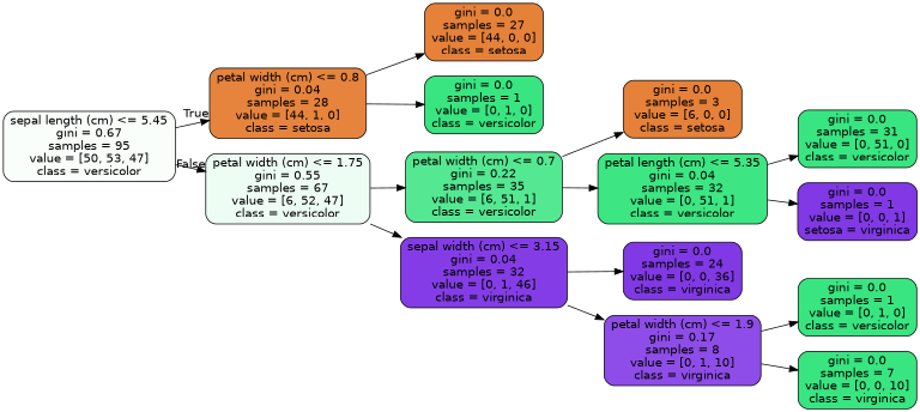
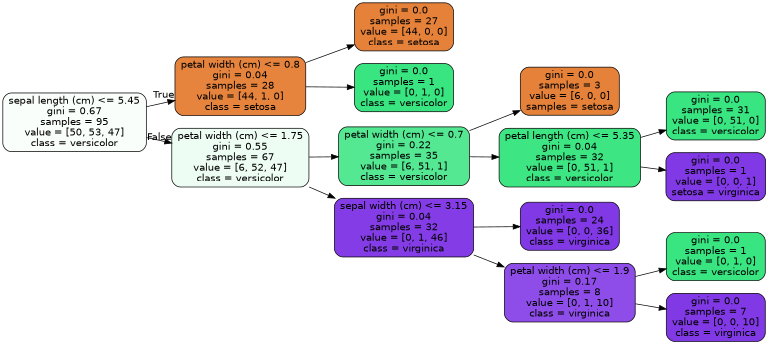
  digraph {
    rankdir=LR
    node [color=black fillcolor="#39e581" fontname=helvetica shape=box style="filled, rounded"]
    edge [fontname=helvetica]
    n1 [fillcolor="#f9fefb" label="sepal length (cm) <= 5.45\ngini = 0.67\nsamples = 95\nvalue = [50, 53, 47]\nclass = versicolor"]
    n2 [fillcolor="#e6843d" label="petal width (cm) <= 0.8\ngini = 0.04\nsamples = 28\nvalue = [44, 1, 0]\nclass = setosa"]
    n3 [fillcolor="#eefdf4" label="petal width (cm) <= 1.75\ngini = 0.55\nsamples = 67\nvalue = [6, 52, 47]\nclass = versicolor"]
    n4 [fillcolor="#e58139" label="gini = 0.0\nsamples = 27\nvalue = [44, 0, 0]\nclass = setosa"]
    n5 [label="gini = 0.0\nsamples = 1\nvalue = [0, 1, 0]\nclass = versicolor"]
    n6 [fillcolor="#54e892" label="petal width (cm) <= 0.7\ngini = 0.22\nsamples = 35\nvalue = [6, 51, 1]\nclass = versicolor"]
    n7 [fillcolor="#843de6" label="sepal width (cm) <= 3.15\ngini = 0.04\nsamples = 32\nvalue = [0, 1, 46]\nclass = virginica"]
-   n8 [fillcolor="#e58139" label="gini = 0.0\nsamples = 3\nvalue = [6, 0, 0]\nclass = setosa"]
+   n8 [fillcolor="#e58139" label="gini = 0.0\nsamples = 3\nvalue = [6, 0, 0]\nsamples = setosa"]
    n9 [fillcolor="#3de683" label="petal length (cm) <= 5.35\ngini = 0.04\nsamples = 32\nvalue = [0, 51, 1]\nclass = versicolor"]
    n10 [fillcolor="#8139e5" label="gini = 0.0\nsamples = 24\nvalue = [0, 0, 36]\nclass = virginica"]
    n11 [fillcolor="#8e4de8" label="petal width (cm) <= 1.9\ngini = 0.17\nsamples = 8\nvalue = [0, 1, 10]\nclass = virginica"]
    n12 [label="gini = 0.0\nsamples = 31\nvalue = [0, 51, 0]\nclass = versicolor"]
    n13 [fillcolor="#8139e5" label="gini = 0.0\nsamples = 1\nvalue = [0, 0, 1]\nsetosa = virginica"]
    n14 [label="gini = 0.0\nsamples = 1\nvalue = [0, 1, 0]\nclass = versicolor"]
-   n15 [label="gini = 0.0\nsamples = 7\nvalue = [0, 0, 10]\nclass = virginica"]
+   n15 [fillcolor="#8139e5" label="gini = 0.0\nsamples = 7\nvalue = [0, 0, 10]\nclass = virginica"]
    n1 -> n2 [headlabel=True labelangle=45 labeldistance=2.5]
    n1 -> n3 [headlabel=False labelangle=-45 labeldistance=2.5]
    n2 -> n4
    n2 -> n5
    n3 -> n6
    n3 -> n7
    n6 -> n8
    n6 -> n9
    n7 -> n10
    n7 -> n11
    n9 -> n12
    n9 -> n13
    n11 -> n14
    n11 -> n15
  }
